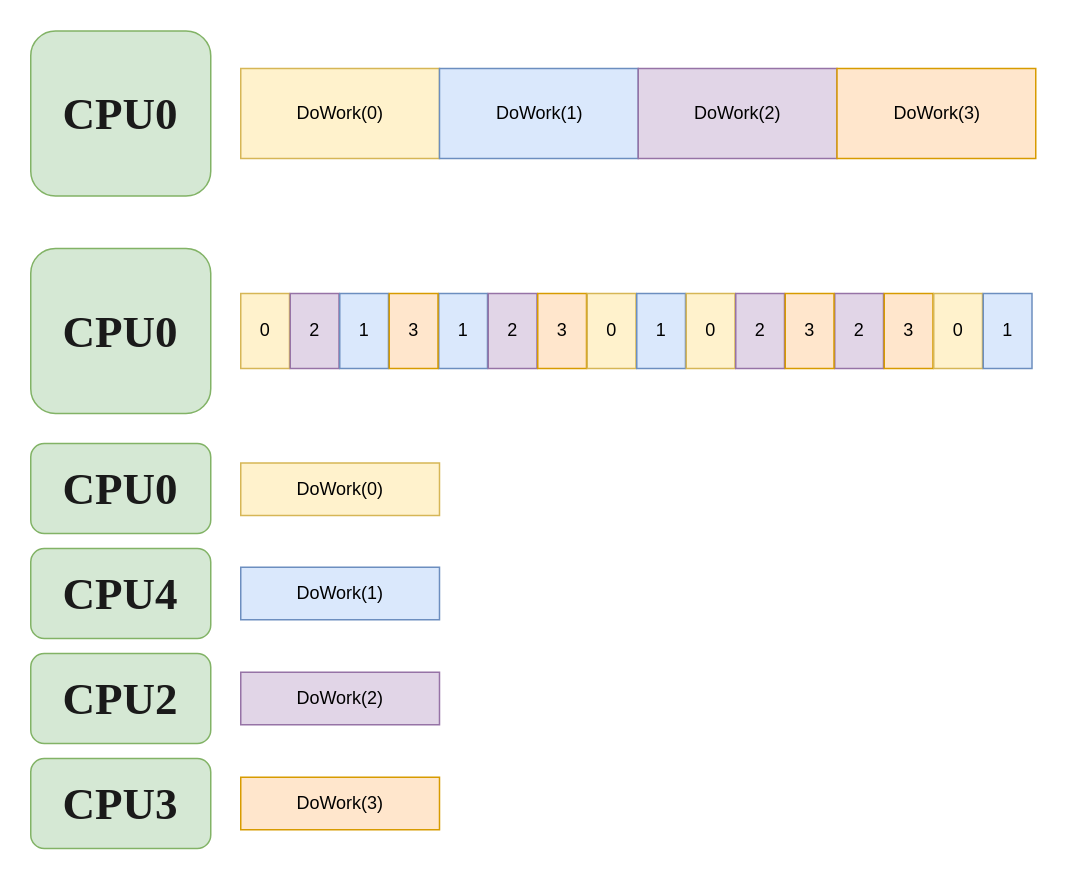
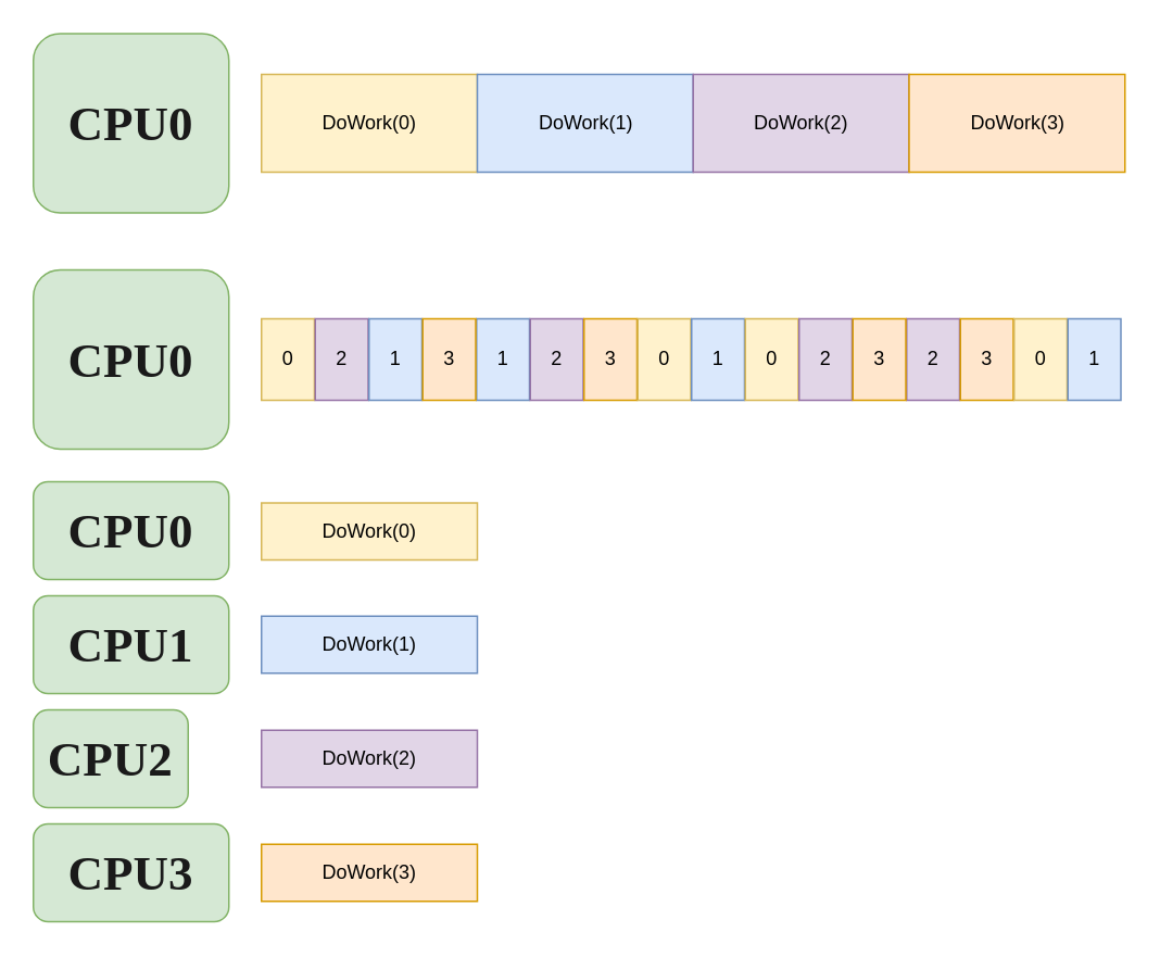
  <mxCell id="0" />
  <mxCell id="1" parent="0" />
  <mxCell id="2" value="&lt;font color=&quot;#1a1a1a&quot; face=&quot;Verdana&quot; size=&quot;1&quot; style=&quot;&quot;&gt;&lt;b style=&quot;font-size: 30px;&quot;&gt;CPU0&lt;/b&gt;&lt;/font&gt;" style="rounded=1;whiteSpace=wrap;html=1;fillColor=#d5e8d4;strokeColor=#82b366;" parent="1" vertex="1"><mxGeometry x="20" y="20" width="120" height="110" as="geometry" /></mxCell>
  <mxCell id="3" value="&lt;font color=&quot;#1a1a1a&quot; face=&quot;Verdana&quot; size=&quot;1&quot; style=&quot;&quot;&gt;&lt;b style=&quot;font-size: 30px;&quot;&gt;CPU0&lt;/b&gt;&lt;/font&gt;" style="rounded=1;whiteSpace=wrap;html=1;fillColor=#d5e8d4;strokeColor=#82b366;" vertex="1" parent="1"><mxGeometry x="20" y="165" width="120" height="110" as="geometry" /></mxCell>
  <mxCell id="4" value="" style="group" vertex="1" connectable="0" parent="1"><mxGeometry x="160" y="45" width="530" height="60" as="geometry" /></mxCell>
  <mxCell id="5" value="DoWork(0)" style="rounded=0;whiteSpace=wrap;html=1;fillColor=#fff2cc;strokeColor=#d6b656;" parent="4" vertex="1"><mxGeometry width="132.5" height="60" as="geometry" /></mxCell>
  <mxCell id="6" value="DoWork(1)" style="rounded=0;whiteSpace=wrap;html=1;fillColor=#dae8fc;strokeColor=#6c8ebf;" vertex="1" parent="4"><mxGeometry x="132.5" width="132.5" height="60" as="geometry" /></mxCell>
  <mxCell id="7" value="DoWork(2)" style="rounded=0;whiteSpace=wrap;html=1;fillColor=#e1d5e7;strokeColor=#9673a6;" vertex="1" parent="4"><mxGeometry x="265" width="132.5" height="60" as="geometry" /></mxCell>
  <mxCell id="8" value="DoWork(3)" style="rounded=0;whiteSpace=wrap;html=1;fillColor=#ffe6cc;strokeColor=#d79b00;" vertex="1" parent="4"><mxGeometry x="397.5" width="132.5" height="60" as="geometry" /></mxCell>
  <mxCell id="9" value="1" style="rounded=0;whiteSpace=wrap;html=1;fillColor=#dae8fc;strokeColor=#6c8ebf;" vertex="1" parent="1"><mxGeometry x="292" y="195" width="32.5" height="50" as="geometry" /></mxCell>
  <mxCell id="10" value="2" style="rounded=0;whiteSpace=wrap;html=1;fillColor=#e1d5e7;strokeColor=#9673a6;" vertex="1" parent="1"><mxGeometry x="325" y="195" width="32.5" height="50" as="geometry" /></mxCell>
  <mxCell id="11" value="3" style="rounded=0;whiteSpace=wrap;html=1;fillColor=#ffe6cc;strokeColor=#d79b00;" vertex="1" parent="1"><mxGeometry x="358" y="195" width="32.5" height="50" as="geometry" /></mxCell>
  <mxCell id="12" value="0" style="rounded=0;whiteSpace=wrap;html=1;fillColor=#fff2cc;strokeColor=#d6b656;" vertex="1" parent="1"><mxGeometry x="391" y="195" width="32.5" height="50" as="geometry" /></mxCell>
  <mxCell id="13" value="0" style="rounded=0;whiteSpace=wrap;html=1;fillColor=#fff2cc;strokeColor=#d6b656;" vertex="1" parent="1"><mxGeometry x="160" y="195" width="32.5" height="50" as="geometry" /></mxCell>
  <mxCell id="14" value="2" style="rounded=0;whiteSpace=wrap;html=1;fillColor=#e1d5e7;strokeColor=#9673a6;" vertex="1" parent="1"><mxGeometry x="193" y="195" width="32.5" height="50" as="geometry" /></mxCell>
  <mxCell id="15" value="1" style="rounded=0;whiteSpace=wrap;html=1;fillColor=#dae8fc;strokeColor=#6c8ebf;" vertex="1" parent="1"><mxGeometry x="226" y="195" width="32.5" height="50" as="geometry" /></mxCell>
  <mxCell id="16" value="3" style="rounded=0;whiteSpace=wrap;html=1;fillColor=#ffe6cc;strokeColor=#d79b00;" vertex="1" parent="1"><mxGeometry x="259" y="195" width="32.5" height="50" as="geometry" /></mxCell>
  <mxCell id="17" value="2" style="rounded=0;whiteSpace=wrap;html=1;fillColor=#e1d5e7;strokeColor=#9673a6;" vertex="1" parent="1"><mxGeometry x="556" y="195" width="32.5" height="50" as="geometry" /></mxCell>
  <mxCell id="18" value="3" style="rounded=0;whiteSpace=wrap;html=1;fillColor=#ffe6cc;strokeColor=#d79b00;" vertex="1" parent="1"><mxGeometry x="589" y="195" width="32.5" height="50" as="geometry" /></mxCell>
  <mxCell id="19" value="0" style="rounded=0;whiteSpace=wrap;html=1;fillColor=#fff2cc;strokeColor=#d6b656;" vertex="1" parent="1"><mxGeometry x="622" y="195" width="32.5" height="50" as="geometry" /></mxCell>
  <mxCell id="20" value="1" style="rounded=0;whiteSpace=wrap;html=1;fillColor=#dae8fc;strokeColor=#6c8ebf;" vertex="1" parent="1"><mxGeometry x="655" y="195" width="32.5" height="50" as="geometry" /></mxCell>
  <mxCell id="21" value="1" style="rounded=0;whiteSpace=wrap;html=1;fillColor=#dae8fc;strokeColor=#6c8ebf;" vertex="1" parent="1"><mxGeometry x="424" y="195" width="32.5" height="50" as="geometry" /></mxCell>
  <mxCell id="22" value="0" style="rounded=0;whiteSpace=wrap;html=1;fillColor=#fff2cc;strokeColor=#d6b656;" vertex="1" parent="1"><mxGeometry x="457" y="195" width="32.5" height="50" as="geometry" /></mxCell>
  <mxCell id="23" value="2" style="rounded=0;whiteSpace=wrap;html=1;fillColor=#e1d5e7;strokeColor=#9673a6;" vertex="1" parent="1"><mxGeometry x="490" y="195" width="32.5" height="50" as="geometry" /></mxCell>
  <mxCell id="24" value="3" style="rounded=0;whiteSpace=wrap;html=1;fillColor=#ffe6cc;strokeColor=#d79b00;" vertex="1" parent="1"><mxGeometry x="523" y="195" width="32.5" height="50" as="geometry" /></mxCell>
  <mxCell id="25" value="&lt;font color=&quot;#1a1a1a&quot; face=&quot;Verdana&quot; size=&quot;1&quot; style=&quot;&quot;&gt;&lt;b style=&quot;font-size: 30px;&quot;&gt;CPU0&lt;/b&gt;&lt;/font&gt;" style="rounded=1;whiteSpace=wrap;html=1;fillColor=#d5e8d4;strokeColor=#82b366;" vertex="1" parent="1"><mxGeometry x="20" y="295" width="120" height="60" as="geometry" /></mxCell>
- <mxCell id="26" value="&lt;font color=&quot;#1a1a1a&quot; face=&quot;Verdana&quot; size=&quot;1&quot; style=&quot;&quot;&gt;&lt;b style=&quot;font-size: 30px;&quot;&gt;CPU4&lt;/b&gt;&lt;/font&gt;" style="rounded=1;whiteSpace=wrap;html=1;fillColor=#d5e8d4;strokeColor=#82b366;" vertex="1" parent="1"><mxGeometry x="20" y="365" width="120" height="60" as="geometry" /></mxCell>
- <mxCell id="27" value="&lt;font color=&quot;#1a1a1a&quot; face=&quot;Verdana&quot; size=&quot;1&quot; style=&quot;&quot;&gt;&lt;b style=&quot;font-size: 30px;&quot;&gt;CPU2&lt;/b&gt;&lt;/font&gt;" style="rounded=1;whiteSpace=wrap;html=1;fillColor=#d5e8d4;strokeColor=#82b366;" vertex="1" parent="1"><mxGeometry x="20" y="435" width="120" height="60" as="geometry" /></mxCell>
+ <mxCell id="26" value="&lt;font color=&quot;#1a1a1a&quot; face=&quot;Verdana&quot; size=&quot;1&quot; style=&quot;&quot;&gt;&lt;b style=&quot;font-size: 30px;&quot;&gt;CPU1&lt;/b&gt;&lt;/font&gt;" style="rounded=1;whiteSpace=wrap;html=1;fillColor=#d5e8d4;strokeColor=#82b366;" vertex="1" parent="1"><mxGeometry x="20" y="365" width="120" height="60" as="geometry" /></mxCell>
+ <mxCell id="27" value="&lt;font color=&quot;#1a1a1a&quot; face=&quot;Verdana&quot; size=&quot;1&quot; style=&quot;&quot;&gt;&lt;b style=&quot;font-size: 30px;&quot;&gt;CPU2&lt;/b&gt;&lt;/font&gt;" style="rounded=1;whiteSpace=wrap;html=1;fillColor=#d5e8d4;strokeColor=#82b366;" vertex="1" parent="1"><mxGeometry x="20" y="435" width="95" height="60" as="geometry" /></mxCell>
  <mxCell id="28" value="&lt;font color=&quot;#1a1a1a&quot; face=&quot;Verdana&quot; size=&quot;1&quot; style=&quot;&quot;&gt;&lt;b style=&quot;font-size: 30px;&quot;&gt;CPU3&lt;/b&gt;&lt;/font&gt;" style="rounded=1;whiteSpace=wrap;html=1;fillColor=#d5e8d4;strokeColor=#82b366;" vertex="1" parent="1"><mxGeometry x="20" y="505" width="120" height="60" as="geometry" /></mxCell>
  <mxCell id="29" value="DoWork(0)" style="rounded=0;whiteSpace=wrap;html=1;fillColor=#fff2cc;strokeColor=#d6b656;" vertex="1" parent="1"><mxGeometry x="160" y="308" width="132.5" height="35" as="geometry" /></mxCell>
  <mxCell id="30" value="DoWork(1)" style="rounded=0;whiteSpace=wrap;html=1;fillColor=#dae8fc;strokeColor=#6c8ebf;" vertex="1" parent="1"><mxGeometry x="160" y="377.5" width="132.5" height="35" as="geometry" /></mxCell>
  <mxCell id="31" value="DoWork(2)" style="rounded=0;whiteSpace=wrap;html=1;fillColor=#e1d5e7;strokeColor=#9673a6;" vertex="1" parent="1"><mxGeometry x="160" y="447.5" width="132.5" height="35" as="geometry" /></mxCell>
  <mxCell id="32" value="DoWork(3)" style="rounded=0;whiteSpace=wrap;html=1;fillColor=#ffe6cc;strokeColor=#d79b00;" vertex="1" parent="1"><mxGeometry x="160" y="517.5" width="132.5" height="35" as="geometry" /></mxCell>
